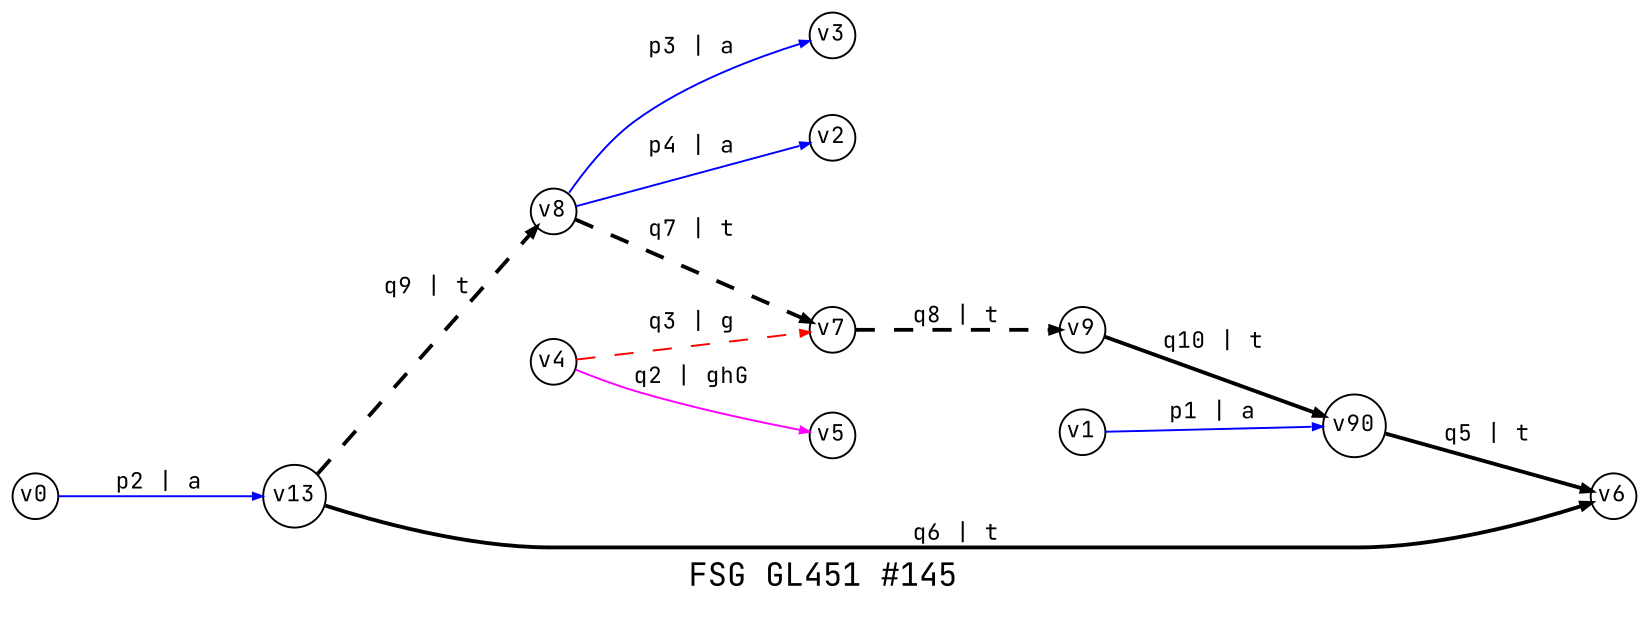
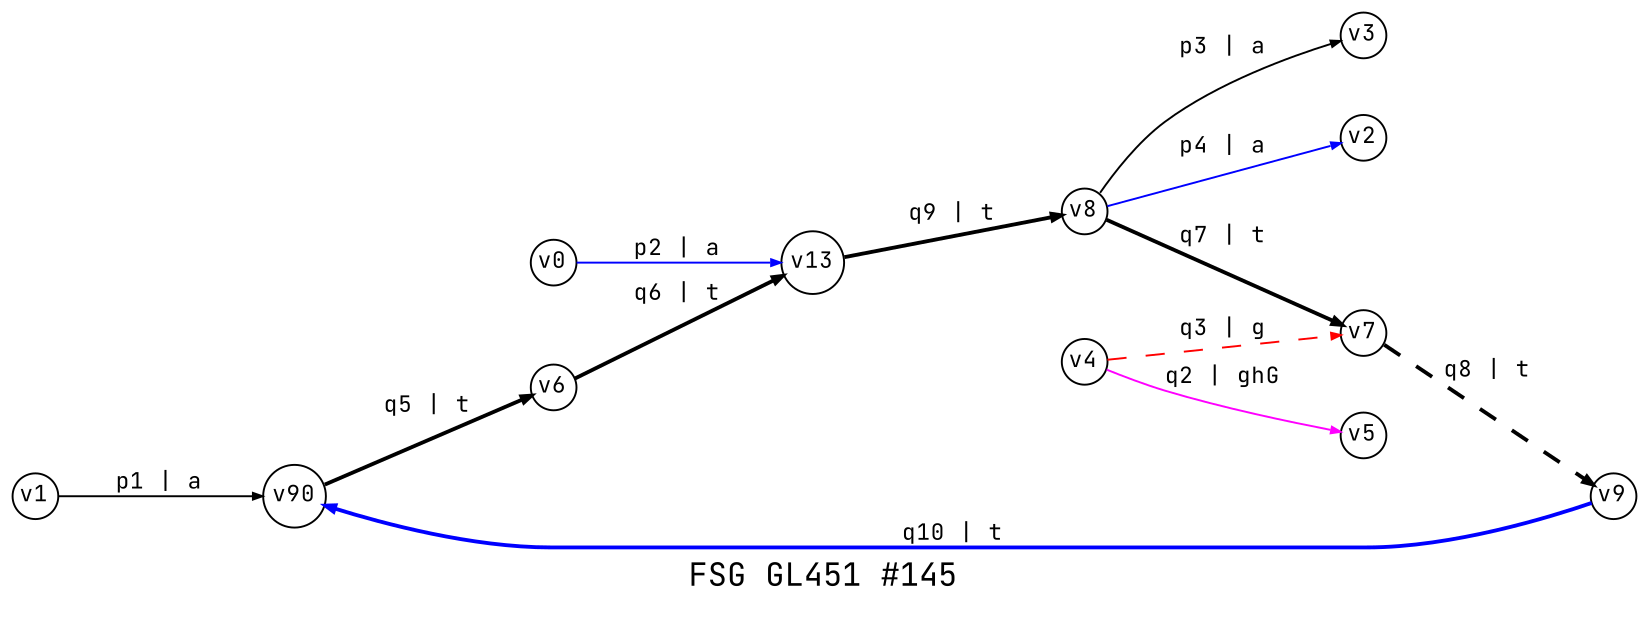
  digraph {
    fontname="JetBrains Mono"
    fontsize=10
    label="FSG GL451 #145"
    noverlap=scale
    rankdir=LR
    node [fontname="JetBrains Mono" fontsize=7 margin=0 penwidth=0.6 shape=circle]
    edge [arrowsize=0.3 color=black fontname="JetBrains Mono" fontsize=7 penwidth=0.6 style=solid]
    v1 [height=0.01]
    n2 [height=0.01 label=v90]
    v6 [height=0.01]
    n4 [height=0.01 label=v13]
    v0 [height=0.01]
    v8 [height=0.01]
    v3 [height=0.01]
    v7 [height=0.01]
    v2 [height=0.01]
    v9 [height=0.01]
    v5 [height=0.01]
    v4 [height=0.01]
-   v1 -> n2 [color=blue label="p1 | a"]
+   v1 -> n2 [label="p1 | a"]
    n2 -> v6 [label="q5 | t" penwidth=1.2]
-   n4 -> v6 [label="q6 | t" penwidth=1.2]
-   n4 -> v8 [label="q9 | t" penwidth=1.2 style=dashed]
+   v6 -> n4 [label="q6 | t" penwidth=1.2]
+   n4 -> v8 [label="q9 | t" penwidth=1.2]
    v0 -> n4 [color=blue label="p2 | a"]
-   v8 -> v3 [color=blue label="p3 | a"]
-   v8 -> v7 [label="q7 | t" penwidth=1.2 style=dashed]
+   v8 -> v3 [label="p3 | a"]
+   v8 -> v7 [label="q7 | t" penwidth=1.2]
    v8 -> v2 [color=blue label="p4 | a"]
    v7 -> v9 [label="q8 | t" penwidth=1.2 style=dashed]
-   v9 -> n2 [label="q10 | t" penwidth=1.2]
+   v9 -> n2 [color=blue label="q10 | t" penwidth=1.2]
    v4 -> v7 [color=red label="q3 | g" style=dashed]
    v4 -> v5 [color=magenta label="q2 | ghG"]
  }
